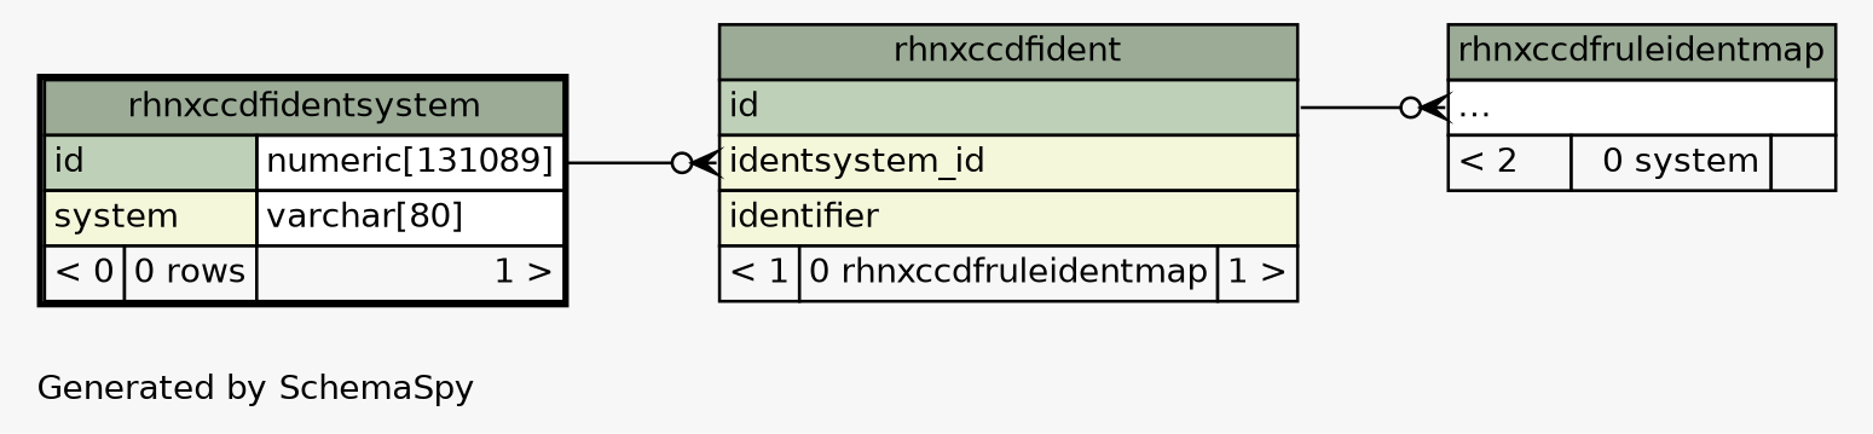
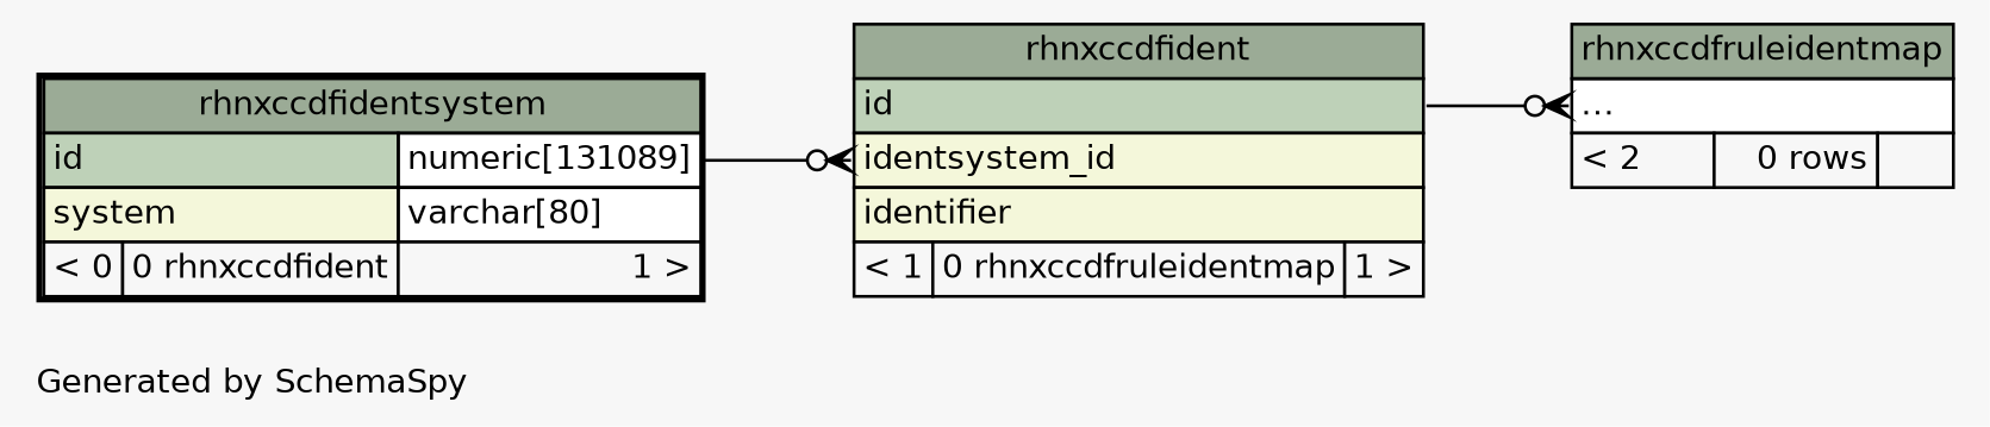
  digraph {
    bgcolor="#f7f7f7"
    fontname=Helvetica
    fontsize=11
    label="\nGenerated by SchemaSpy"
    labeljust=l
    nodesep=0.18
    rankdir=RL
    ranksep=0.46
    node [fontname=Helvetica fontsize=11 shape=plaintext]
    edge [arrowhead=none arrowsize=0.8 arrowtail=crowodot dir=back]
    n1 [label=<     <TABLE BORDER="0" CELLBORDER="1" CELLSPACING="0" BGCOLOR="#ffffff">       <TR><TD COLSPAN="3" BGCOLOR="#9bab96" ALIGN="CENTER">rhnxccdfident</TD></TR>       <TR><TD PORT="id" COLSPAN="3" BGCOLOR="#bed1b8" ALIGN="LEFT">id</TD></TR>       <TR><TD PORT="identsystem_id" COLSPAN="3" BGCOLOR="#f4f7da" ALIGN="LEFT">identsystem_id</TD></TR>       <TR><TD PORT="identifier" COLSPAN="3" BGCOLOR="#f4f7da" ALIGN="LEFT">identifier</TD></TR>       <TR><TD ALIGN="LEFT" BGCOLOR="#f7f7f7">&lt; 1</TD><TD ALIGN="RIGHT" BGCOLOR="#f7f7f7">0 rhnxccdfruleidentmap</TD><TD ALIGN="RIGHT" BGCOLOR="#f7f7f7">1 &gt;</TD></TR>     </TABLE>>]
-   n2 [label=<     <TABLE BORDER="2" CELLBORDER="1" CELLSPACING="0" BGCOLOR="#ffffff">       <TR><TD COLSPAN="3" BGCOLOR="#9bab96" ALIGN="CENTER">rhnxccdfidentsystem</TD></TR>       <TR><TD PORT="id" COLSPAN="2" BGCOLOR="#bed1b8" ALIGN="LEFT">id</TD><TD PORT="id.type" ALIGN="LEFT">numeric[131089]</TD></TR>       <TR><TD PORT="system" COLSPAN="2" BGCOLOR="#f4f7da" ALIGN="LEFT">system</TD><TD PORT="system.type" ALIGN="LEFT">varchar[80]</TD></TR>       <TR><TD ALIGN="LEFT" BGCOLOR="#f7f7f7">&lt; 0</TD><TD ALIGN="RIGHT" BGCOLOR="#f7f7f7">0 rows</TD><TD ALIGN="RIGHT" BGCOLOR="#f7f7f7">1 &gt;</TD></TR>     </TABLE>>]
-   n3 [label=<     <TABLE BORDER="0" CELLBORDER="1" CELLSPACING="0" BGCOLOR="#ffffff">       <TR><TD COLSPAN="3" BGCOLOR="#9bab96" ALIGN="CENTER">rhnxccdfruleidentmap</TD></TR>       <TR><TD PORT="elipses" COLSPAN="3" ALIGN="LEFT">...</TD></TR>       <TR><TD ALIGN="LEFT" BGCOLOR="#f7f7f7">&lt; 2</TD><TD ALIGN="RIGHT" BGCOLOR="#f7f7f7">0 system</TD><TD ALIGN="RIGHT" BGCOLOR="#f7f7f7">  </TD></TR>     </TABLE>>]
+   n2 [label=<     <TABLE BORDER="2" CELLBORDER="1" CELLSPACING="0" BGCOLOR="#ffffff">       <TR><TD COLSPAN="3" BGCOLOR="#9bab96" ALIGN="CENTER">rhnxccdfidentsystem</TD></TR>       <TR><TD PORT="id" COLSPAN="2" BGCOLOR="#bed1b8" ALIGN="LEFT">id</TD><TD PORT="id.type" ALIGN="LEFT">numeric[131089]</TD></TR>       <TR><TD PORT="system" COLSPAN="2" BGCOLOR="#f4f7da" ALIGN="LEFT">system</TD><TD PORT="system.type" ALIGN="LEFT">varchar[80]</TD></TR>       <TR><TD ALIGN="LEFT" BGCOLOR="#f7f7f7">&lt; 0</TD><TD ALIGN="RIGHT" BGCOLOR="#f7f7f7">0 rhnxccdfident</TD><TD ALIGN="RIGHT" BGCOLOR="#f7f7f7">1 &gt;</TD></TR>     </TABLE>>]
+   n3 [label=<     <TABLE BORDER="0" CELLBORDER="1" CELLSPACING="0" BGCOLOR="#ffffff">       <TR><TD COLSPAN="3" BGCOLOR="#9bab96" ALIGN="CENTER">rhnxccdfruleidentmap</TD></TR>       <TR><TD PORT="elipses" COLSPAN="3" ALIGN="LEFT">...</TD></TR>       <TR><TD ALIGN="LEFT" BGCOLOR="#f7f7f7">&lt; 2</TD><TD ALIGN="RIGHT" BGCOLOR="#f7f7f7">0 rows</TD><TD ALIGN="RIGHT" BGCOLOR="#f7f7f7">  </TD></TR>     </TABLE>>]
    n1 -> n2 [headport="id.type:e" tailport="identsystem_id:w"]
    n3 -> n1 [headport="id:e" tailport="elipses:w"]
  }
